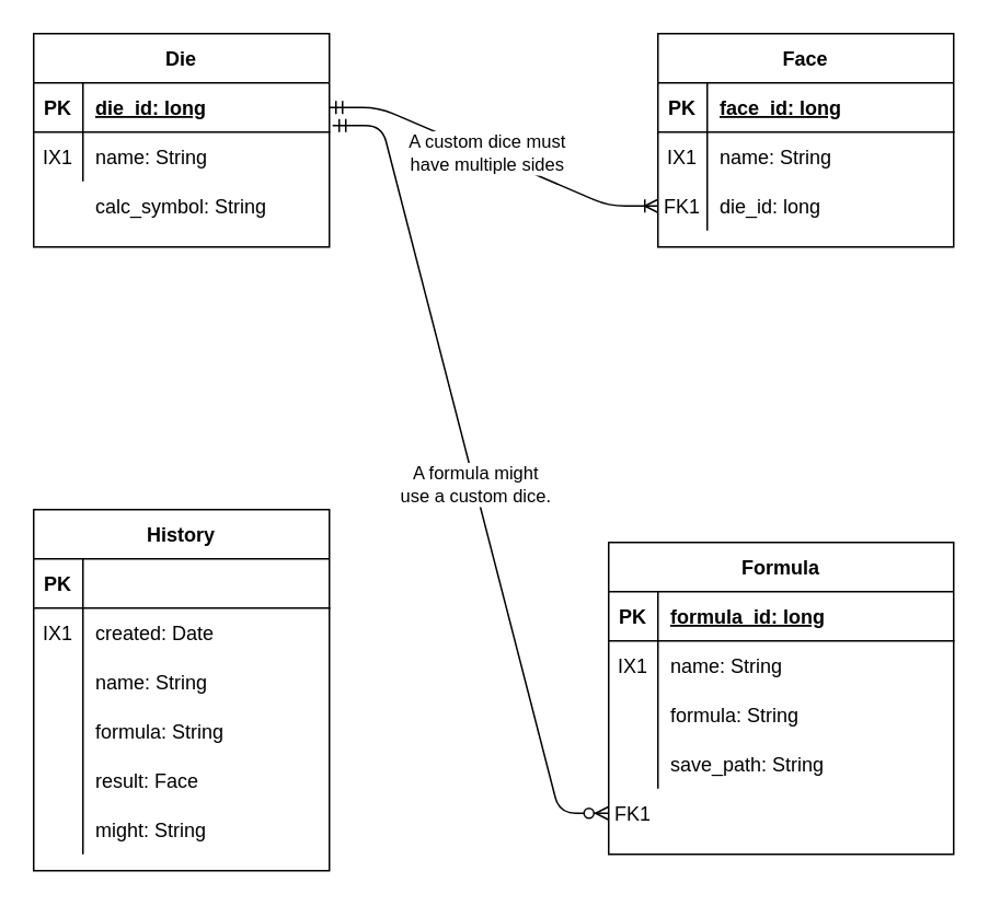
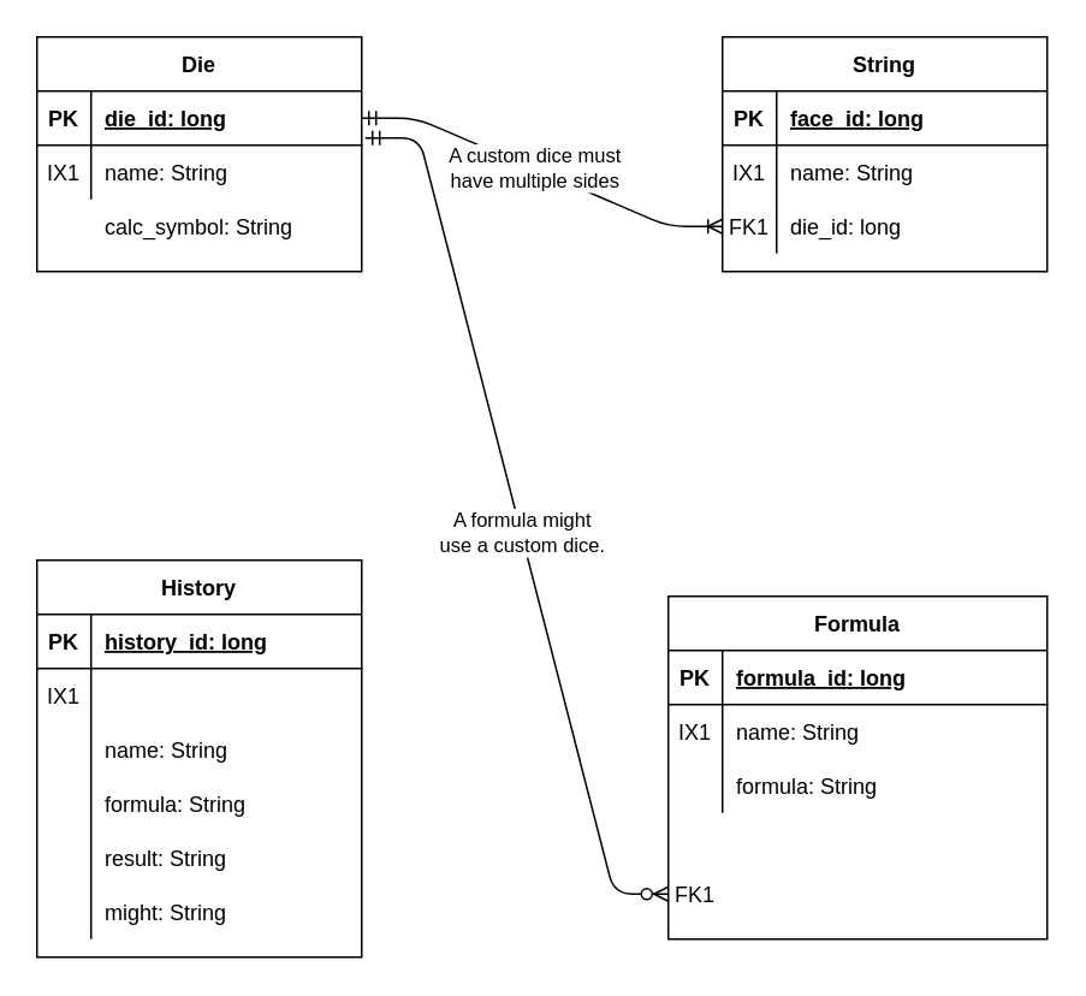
  <mxCell id="0" />
  <mxCell id="1" parent="0" />
  <mxCell id="2" value="Die" style="shape=table;startSize=30;container=1;collapsible=1;childLayout=tableLayout;fixedRows=1;rowLines=0;fontStyle=1;align=center;resizeLast=1;" parent="1" vertex="1"><mxGeometry x="20" y="20" width="180" height="130" as="geometry" /></mxCell>
  <mxCell id="3" value="" style="shape=partialRectangle;collapsible=0;dropTarget=0;pointerEvents=0;fillColor=none;top=0;left=0;bottom=1;right=0;points=[[0,0.5],[1,0.5]];portConstraint=eastwest;" parent="2" vertex="1"><mxGeometry y="30" width="180" height="30" as="geometry" /></mxCell>
  <mxCell id="4" value="PK" style="shape=partialRectangle;connectable=0;fillColor=none;top=0;left=0;bottom=0;right=0;fontStyle=1;overflow=hidden;" parent="3" vertex="1"><mxGeometry width="30" height="30" as="geometry" /></mxCell>
  <mxCell id="5" value="die_id: long" style="shape=partialRectangle;connectable=0;fillColor=none;top=0;left=0;bottom=0;right=0;align=left;spacingLeft=6;fontStyle=5;overflow=hidden;" parent="3" vertex="1"><mxGeometry x="30" width="150" height="30" as="geometry" /></mxCell>
  <mxCell id="6" value="" style="shape=partialRectangle;collapsible=0;dropTarget=0;pointerEvents=0;fillColor=none;top=0;left=0;bottom=0;right=0;points=[[0,0.5],[1,0.5]];portConstraint=eastwest;" parent="2" vertex="1"><mxGeometry y="60" width="180" height="30" as="geometry" /></mxCell>
  <mxCell id="7" value="IX1" style="shape=partialRectangle;connectable=0;fillColor=none;top=0;left=0;bottom=0;right=0;editable=1;overflow=hidden;" parent="6" vertex="1"><mxGeometry width="30" height="30" as="geometry" /></mxCell>
  <mxCell id="8" value="name: String" style="shape=partialRectangle;connectable=0;fillColor=none;top=0;left=0;bottom=0;right=0;align=left;spacingLeft=6;overflow=hidden;" parent="6" vertex="1"><mxGeometry x="30" width="150" height="30" as="geometry" /></mxCell>
  <mxCell id="9" value="" style="shape=partialRectangle;collapsible=0;dropTarget=0;pointerEvents=0;fillColor=none;top=0;left=0;bottom=0;right=0;points=[[0,0.5],[1,0.5]];portConstraint=eastwest;" parent="2" vertex="1"><mxGeometry y="90" width="180" height="30" as="geometry" /></mxCell>
  <mxCell id="10" value="calc_symbol: String" style="shape=partialRectangle;connectable=0;fillColor=none;top=0;left=0;bottom=0;right=0;align=left;spacingLeft=6;overflow=hidden;" parent="9" vertex="1"><mxGeometry x="30" width="150" height="30" as="geometry" /></mxCell>
  <mxCell id="11" value="Formula" style="shape=table;startSize=30;container=1;collapsible=1;childLayout=tableLayout;fixedRows=1;rowLines=0;fontStyle=1;align=center;resizeLast=1;" parent="1" vertex="1"><mxGeometry x="370" y="330" width="210" height="190" as="geometry" /></mxCell>
  <mxCell id="12" value="" style="shape=partialRectangle;collapsible=0;dropTarget=0;pointerEvents=0;fillColor=none;top=0;left=0;bottom=1;right=0;points=[[0,0.5],[1,0.5]];portConstraint=eastwest;" parent="11" vertex="1"><mxGeometry y="30" width="210" height="30" as="geometry" /></mxCell>
  <mxCell id="13" value="PK" style="shape=partialRectangle;connectable=0;fillColor=none;top=0;left=0;bottom=0;right=0;fontStyle=1;overflow=hidden;" parent="12" vertex="1"><mxGeometry width="30" height="30" as="geometry" /></mxCell>
  <mxCell id="14" value="formula_id: long" style="shape=partialRectangle;connectable=0;fillColor=none;top=0;left=0;bottom=0;right=0;align=left;spacingLeft=6;fontStyle=5;overflow=hidden;" parent="12" vertex="1"><mxGeometry x="30" width="180" height="30" as="geometry" /></mxCell>
  <mxCell id="15" value="" style="shape=partialRectangle;collapsible=0;dropTarget=0;pointerEvents=0;fillColor=none;top=0;left=0;bottom=0;right=0;points=[[0,0.5],[1,0.5]];portConstraint=eastwest;" parent="11" vertex="1"><mxGeometry y="60" width="210" height="30" as="geometry" /></mxCell>
  <mxCell id="16" value="IX1" style="shape=partialRectangle;connectable=0;fillColor=none;top=0;left=0;bottom=0;right=0;editable=1;overflow=hidden;" parent="15" vertex="1"><mxGeometry width="30" height="30" as="geometry" /></mxCell>
  <mxCell id="17" value="name: String" style="shape=partialRectangle;connectable=0;fillColor=none;top=0;left=0;bottom=0;right=0;align=left;spacingLeft=6;overflow=hidden;" parent="15" vertex="1"><mxGeometry x="30" width="180" height="30" as="geometry" /></mxCell>
  <mxCell id="18" value="" style="shape=partialRectangle;collapsible=0;dropTarget=0;pointerEvents=0;fillColor=none;top=0;left=0;bottom=0;right=0;points=[[0,0.5],[1,0.5]];portConstraint=eastwest;" parent="11" vertex="1"><mxGeometry y="90" width="210" height="30" as="geometry" /></mxCell>
  <mxCell id="19" value="" style="shape=partialRectangle;connectable=0;fillColor=none;top=0;left=0;bottom=0;right=0;editable=1;overflow=hidden;" parent="18" vertex="1"><mxGeometry width="30" height="30" as="geometry" /></mxCell>
  <mxCell id="20" value="formula: String" style="shape=partialRectangle;connectable=0;fillColor=none;top=0;left=0;bottom=0;right=0;align=left;spacingLeft=6;overflow=hidden;" parent="18" vertex="1"><mxGeometry x="30" width="180" height="30" as="geometry" /></mxCell>
  <mxCell id="21" value="" style="shape=partialRectangle;collapsible=0;dropTarget=0;pointerEvents=0;fillColor=none;top=0;left=0;bottom=0;right=0;points=[[0,0.5],[1,0.5]];portConstraint=eastwest;" parent="11" vertex="1"><mxGeometry y="120" width="210" height="30" as="geometry" /></mxCell>
  <mxCell id="22" value="" style="shape=partialRectangle;connectable=0;fillColor=none;top=0;left=0;bottom=0;right=0;editable=1;overflow=hidden;" parent="21" vertex="1"><mxGeometry width="30" height="30" as="geometry" /></mxCell>
- <mxCell id="23" value="save_path: String" style="shape=partialRectangle;connectable=0;fillColor=none;top=0;left=0;bottom=0;right=0;align=left;spacingLeft=6;overflow=hidden;" parent="21" vertex="1"><mxGeometry x="30" width="180" height="30" as="geometry" /></mxCell>
  <mxCell id="24" value="" style="shape=partialRectangle;collapsible=0;dropTarget=0;pointerEvents=0;fillColor=none;top=0;left=0;bottom=0;right=0;points=[[0,0.5],[1,0.5]];portConstraint=eastwest;" parent="11" vertex="1"><mxGeometry y="150" width="210" height="30" as="geometry" /></mxCell>
  <mxCell id="25" value="FK1" style="shape=partialRectangle;connectable=0;fillColor=none;top=0;left=0;bottom=0;right=0;editable=1;overflow=hidden;" parent="24" vertex="1"><mxGeometry width="30" height="30" as="geometry" /></mxCell>
- <mxCell id="26" value="Face" style="shape=table;startSize=30;container=1;collapsible=1;childLayout=tableLayout;fixedRows=1;rowLines=0;fontStyle=1;align=center;resizeLast=1;" parent="1" vertex="1"><mxGeometry x="400" y="20" width="180" height="130" as="geometry" /></mxCell>
+ <mxCell id="26" value="String" style="shape=table;startSize=30;container=1;collapsible=1;childLayout=tableLayout;fixedRows=1;rowLines=0;fontStyle=1;align=center;resizeLast=1;" parent="1" vertex="1"><mxGeometry x="400" y="20" width="180" height="130" as="geometry" /></mxCell>
  <mxCell id="27" value="" style="shape=partialRectangle;collapsible=0;dropTarget=0;pointerEvents=0;fillColor=none;top=0;left=0;bottom=1;right=0;points=[[0,0.5],[1,0.5]];portConstraint=eastwest;" parent="26" vertex="1"><mxGeometry y="30" width="180" height="30" as="geometry" /></mxCell>
  <mxCell id="28" value="PK" style="shape=partialRectangle;connectable=0;fillColor=none;top=0;left=0;bottom=0;right=0;fontStyle=1;overflow=hidden;" parent="27" vertex="1"><mxGeometry width="30" height="30" as="geometry" /></mxCell>
  <mxCell id="29" value="face_id: long" style="shape=partialRectangle;connectable=0;fillColor=none;top=0;left=0;bottom=0;right=0;align=left;spacingLeft=6;fontStyle=5;overflow=hidden;" parent="27" vertex="1"><mxGeometry x="30" width="150" height="30" as="geometry" /></mxCell>
  <mxCell id="30" value="" style="shape=partialRectangle;collapsible=0;dropTarget=0;pointerEvents=0;fillColor=none;top=0;left=0;bottom=0;right=0;points=[[0,0.5],[1,0.5]];portConstraint=eastwest;" parent="26" vertex="1"><mxGeometry y="60" width="180" height="30" as="geometry" /></mxCell>
  <mxCell id="31" value="IX1" style="shape=partialRectangle;connectable=0;fillColor=none;top=0;left=0;bottom=0;right=0;editable=1;overflow=hidden;" parent="30" vertex="1"><mxGeometry width="30" height="30" as="geometry" /></mxCell>
  <mxCell id="32" value="name: String" style="shape=partialRectangle;connectable=0;fillColor=none;top=0;left=0;bottom=0;right=0;align=left;spacingLeft=6;overflow=hidden;" parent="30" vertex="1"><mxGeometry x="30" width="150" height="30" as="geometry" /></mxCell>
  <mxCell id="33" value="" style="shape=partialRectangle;collapsible=0;dropTarget=0;pointerEvents=0;fillColor=none;top=0;left=0;bottom=0;right=0;points=[[0,0.5],[1,0.5]];portConstraint=eastwest;" parent="26" vertex="1"><mxGeometry y="90" width="180" height="30" as="geometry" /></mxCell>
  <mxCell id="34" value="FK1" style="shape=partialRectangle;connectable=0;fillColor=none;top=0;left=0;bottom=0;right=0;editable=1;overflow=hidden;" parent="33" vertex="1"><mxGeometry width="30" height="30" as="geometry" /></mxCell>
  <mxCell id="35" value="die_id: long" style="shape=partialRectangle;connectable=0;fillColor=none;top=0;left=0;bottom=0;right=0;align=left;spacingLeft=6;overflow=hidden;" parent="33" vertex="1"><mxGeometry x="30" width="150" height="30" as="geometry" /></mxCell>
  <mxCell id="36" value="" style="edgeStyle=entityRelationEdgeStyle;fontSize=12;html=1;endArrow=ERoneToMany;startArrow=ERmandOne;exitX=1;exitY=0.5;exitDx=0;exitDy=0;entryX=0;entryY=0.5;entryDx=0;entryDy=0;" parent="1" source="3" target="33" edge="1"><mxGeometry width="100" height="100" relative="1" as="geometry"><mxPoint x="220" y="340" as="sourcePoint" /><mxPoint x="320" y="240" as="targetPoint" /></mxGeometry></mxCell>
  <mxCell id="37" value="&lt;div&gt;A custom dice must&lt;/div&gt;&lt;div&gt;have multiple sides&lt;br&gt;&lt;/div&gt;" style="edgeLabel;html=1;align=center;verticalAlign=middle;resizable=0;points=[];" parent="36" vertex="1" connectable="0"><mxGeometry x="-0.05" y="1" relative="1" as="geometry"><mxPoint as="offset" /></mxGeometry></mxCell>
  <mxCell id="38" value="History" style="shape=table;startSize=30;container=1;collapsible=1;childLayout=tableLayout;fixedRows=1;rowLines=0;fontStyle=1;align=center;resizeLast=1;" parent="1" vertex="1"><mxGeometry x="20" y="310" width="180" height="220" as="geometry" /></mxCell>
  <mxCell id="39" value="" style="shape=partialRectangle;collapsible=0;dropTarget=0;pointerEvents=0;fillColor=none;top=0;left=0;bottom=1;right=0;points=[[0,0.5],[1,0.5]];portConstraint=eastwest;" parent="38" vertex="1"><mxGeometry y="30" width="180" height="30" as="geometry" /></mxCell>
  <mxCell id="40" value="PK" style="shape=partialRectangle;connectable=0;fillColor=none;top=0;left=0;bottom=0;right=0;fontStyle=1;overflow=hidden;" parent="39" vertex="1"><mxGeometry width="30" height="30" as="geometry" /></mxCell>
+ <mxCell id="41" value="history_id: long" style="shape=partialRectangle;connectable=0;fillColor=none;top=0;left=0;bottom=0;right=0;align=left;spacingLeft=6;fontStyle=5;overflow=hidden;" parent="39" vertex="1"><mxGeometry x="30" width="150" height="30" as="geometry" /></mxCell>
  <mxCell id="42" value="" style="shape=partialRectangle;collapsible=0;dropTarget=0;pointerEvents=0;fillColor=none;top=0;left=0;bottom=0;right=0;points=[[0,0.5],[1,0.5]];portConstraint=eastwest;" parent="38" vertex="1"><mxGeometry y="60" width="180" height="30" as="geometry" /></mxCell>
  <mxCell id="43" value="IX1" style="shape=partialRectangle;connectable=0;fillColor=none;top=0;left=0;bottom=0;right=0;editable=1;overflow=hidden;" parent="42" vertex="1"><mxGeometry width="30" height="30" as="geometry" /></mxCell>
- <mxCell id="44" value="created: Date" style="shape=partialRectangle;connectable=0;fillColor=none;top=0;left=0;bottom=0;right=0;align=left;spacingLeft=6;overflow=hidden;" parent="42" vertex="1"><mxGeometry x="30" width="150" height="30" as="geometry" /></mxCell>
  <mxCell id="45" value="" style="shape=partialRectangle;collapsible=0;dropTarget=0;pointerEvents=0;fillColor=none;top=0;left=0;bottom=0;right=0;points=[[0,0.5],[1,0.5]];portConstraint=eastwest;" parent="38" vertex="1"><mxGeometry y="90" width="180" height="30" as="geometry" /></mxCell>
  <mxCell id="46" value="" style="shape=partialRectangle;connectable=0;fillColor=none;top=0;left=0;bottom=0;right=0;editable=1;overflow=hidden;" parent="45" vertex="1"><mxGeometry width="30" height="30" as="geometry" /></mxCell>
  <mxCell id="47" value="name: String" style="shape=partialRectangle;connectable=0;fillColor=none;top=0;left=0;bottom=0;right=0;align=left;spacingLeft=6;overflow=hidden;" parent="45" vertex="1"><mxGeometry x="30" width="150" height="30" as="geometry" /></mxCell>
  <mxCell id="48" value="" style="shape=partialRectangle;collapsible=0;dropTarget=0;pointerEvents=0;fillColor=none;top=0;left=0;bottom=0;right=0;points=[[0,0.5],[1,0.5]];portConstraint=eastwest;" parent="38" vertex="1"><mxGeometry y="120" width="180" height="30" as="geometry" /></mxCell>
  <mxCell id="49" value="" style="shape=partialRectangle;connectable=0;fillColor=none;top=0;left=0;bottom=0;right=0;editable=1;overflow=hidden;" parent="48" vertex="1"><mxGeometry width="30" height="30" as="geometry" /></mxCell>
  <mxCell id="50" value="formula: String" style="shape=partialRectangle;connectable=0;fillColor=none;top=0;left=0;bottom=0;right=0;align=left;spacingLeft=6;overflow=hidden;" parent="48" vertex="1"><mxGeometry x="30" width="150" height="30" as="geometry" /></mxCell>
  <mxCell id="51" value="" style="shape=partialRectangle;collapsible=0;dropTarget=0;pointerEvents=0;fillColor=none;top=0;left=0;bottom=0;right=0;points=[[0,0.5],[1,0.5]];portConstraint=eastwest;" parent="38" vertex="1"><mxGeometry y="150" width="180" height="30" as="geometry" /></mxCell>
  <mxCell id="52" value="" style="shape=partialRectangle;connectable=0;fillColor=none;top=0;left=0;bottom=0;right=0;editable=1;overflow=hidden;" parent="51" vertex="1"><mxGeometry width="30" height="30" as="geometry" /></mxCell>
- <mxCell id="53" value="result: Face" style="shape=partialRectangle;connectable=0;fillColor=none;top=0;left=0;bottom=0;right=0;align=left;spacingLeft=6;overflow=hidden;" parent="51" vertex="1"><mxGeometry x="30" width="150" height="30" as="geometry" /></mxCell>
+ <mxCell id="53" value="result: String" style="shape=partialRectangle;connectable=0;fillColor=none;top=0;left=0;bottom=0;right=0;align=left;spacingLeft=6;overflow=hidden;" parent="51" vertex="1"><mxGeometry x="30" width="150" height="30" as="geometry" /></mxCell>
  <mxCell id="54" value="" style="shape=partialRectangle;collapsible=0;dropTarget=0;pointerEvents=0;fillColor=none;top=0;left=0;bottom=0;right=0;points=[[0,0.5],[1,0.5]];portConstraint=eastwest;" vertex="1" parent="38"><mxGeometry y="180" width="180" height="30" as="geometry" /></mxCell>
  <mxCell id="55" value="" style="shape=partialRectangle;connectable=0;fillColor=none;top=0;left=0;bottom=0;right=0;editable=1;overflow=hidden;" vertex="1" parent="54"><mxGeometry width="30" height="30" as="geometry" /></mxCell>
  <mxCell id="56" value="might: String" style="shape=partialRectangle;connectable=0;fillColor=none;top=0;left=0;bottom=0;right=0;align=left;spacingLeft=6;overflow=hidden;" vertex="1" parent="54"><mxGeometry x="30" width="150" height="30" as="geometry" /></mxCell>
  <mxCell id="57" value="" style="edgeStyle=entityRelationEdgeStyle;fontSize=12;html=1;endArrow=ERzeroToMany;startArrow=ERmandOne;entryX=0;entryY=0.5;entryDx=0;entryDy=0;exitX=1.011;exitY=-0.133;exitDx=0;exitDy=0;exitPerimeter=0;" parent="1" source="6" target="24" edge="1"><mxGeometry width="100" height="100" relative="1" as="geometry"><mxPoint x="210" y="680" as="sourcePoint" /><mxPoint x="310" y="580" as="targetPoint" /></mxGeometry></mxCell>
  <mxCell id="58" value="&lt;div&gt;A formula might&lt;/div&gt;&lt;div&gt;use a custom dice.&lt;/div&gt;" style="edgeLabel;html=1;align=center;verticalAlign=middle;resizable=0;points=[];" parent="57" vertex="1" connectable="0"><mxGeometry x="0.038" relative="1" as="geometry"><mxPoint as="offset" /></mxGeometry></mxCell>
